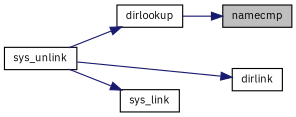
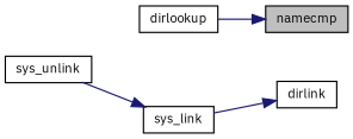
  digraph {
    fontname="IBM Plex Sans"
    rankdir=RL
    node [color=black fillcolor=white fontname="IBM Plex Sans" fontsize=10 shape=record style=filled]
    edge [color=midnightblue dir=back fontname="IBM Plex Sans" fontsize=10 labelfontname=Helvetica labelfontsize=10 style=solid]
    n1 [fillcolor=grey75 fontcolor=black height=0.2 label=namecmp width=0.4]
    n2 [height=0.2 label=dirlookup width=0.4]
    n3 [height=0.2 label=sys_unlink width=0.4]
    n4 [height=0.2 label=dirlink width=0.4]
    n5 [height=0.2 label=sys_link width=0.4]
    n1 -> n2
-   n2 -> n3
-   n4 -> n3
+   n4 -> n5
    n5 -> n3
  }
